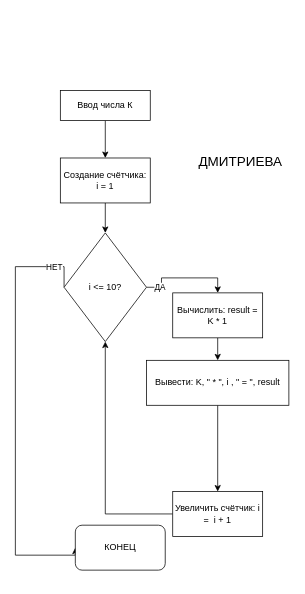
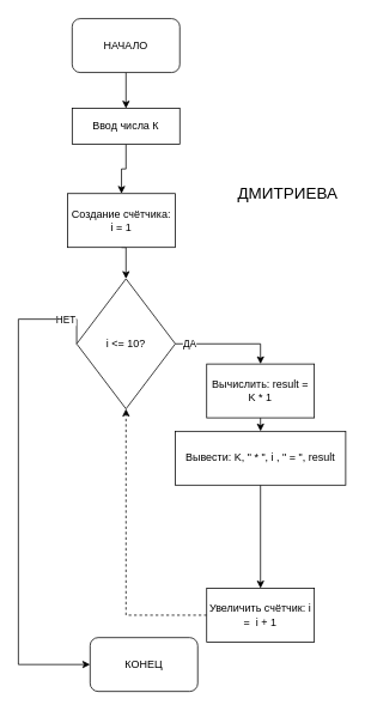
  <mxCell id="0" />
  <mxCell id="1" parent="0" />
+ <mxCell id="2" style="edgeStyle=orthogonalEdgeStyle;rounded=0;orthogonalLoop=1;jettySize=auto;html=1;exitX=0.5;exitY=1;exitDx=0;exitDy=0;entryX=0.5;entryY=0;entryDx=0;entryDy=0;" edge="1" parent="1" source="3" target="5"><mxGeometry relative="1" as="geometry" /></mxCell>
+ <mxCell id="3" value="НАЧАЛО" style="rounded=1;whiteSpace=wrap;html=1;" vertex="1" parent="1"><mxGeometry x="80" y="20" width="120" height="60" as="geometry" /></mxCell>
  <mxCell id="4" style="edgeStyle=orthogonalEdgeStyle;rounded=0;orthogonalLoop=1;jettySize=auto;html=1;exitX=0.5;exitY=1;exitDx=0;exitDy=0;entryX=0.5;entryY=0;entryDx=0;entryDy=0;" edge="1" parent="1" source="5" target="7"><mxGeometry relative="1" as="geometry" /></mxCell>
  <mxCell id="5" value="Ввод числа К" style="rounded=0;whiteSpace=wrap;html=1;" vertex="1" parent="1"><mxGeometry x="80" y="120" width="120" height="40" as="geometry" /></mxCell>
  <mxCell id="6" style="edgeStyle=orthogonalEdgeStyle;rounded=0;orthogonalLoop=1;jettySize=auto;html=1;exitX=0.5;exitY=1;exitDx=0;exitDy=0;entryX=0.5;entryY=0;entryDx=0;entryDy=0;" edge="1" parent="1" source="7" target="12"><mxGeometry relative="1" as="geometry" /></mxCell>
- <mxCell id="7" value="Создание счётчика:&lt;div&gt;i = 1&lt;/div&gt;" style="rounded=0;whiteSpace=wrap;html=1;" vertex="1" parent="1"><mxGeometry x="80" y="210" width="120" height="60" as="geometry" /></mxCell>
+ <mxCell id="7" value="Создание счётчика:&lt;div&gt;i = 1&lt;/div&gt;" style="rounded=0;whiteSpace=wrap;html=1;" vertex="1" parent="1"><mxGeometry x="75" y="215" width="120" height="60" as="geometry" /></mxCell>
  <mxCell id="8" style="edgeStyle=orthogonalEdgeStyle;rounded=0;orthogonalLoop=1;jettySize=auto;html=1;exitX=1;exitY=0.5;exitDx=0;exitDy=0;entryX=0.5;entryY=0;entryDx=0;entryDy=0;" edge="1" parent="1" source="12" target="14"><mxGeometry relative="1" as="geometry" /></mxCell>
  <mxCell id="9" value="ДА" style="edgeLabel;html=1;align=center;verticalAlign=middle;resizable=0;points=[];" vertex="1" connectable="0" parent="8"><mxGeometry x="-0.739" relative="1" as="geometry"><mxPoint as="offset" /></mxGeometry></mxCell>
  <mxCell id="10" style="edgeStyle=orthogonalEdgeStyle;rounded=0;orthogonalLoop=1;jettySize=auto;html=1;exitX=0;exitY=0.5;exitDx=0;exitDy=0;entryX=0;entryY=0.5;entryDx=0;entryDy=0;" edge="1" parent="1" source="12" target="19"><mxGeometry relative="1" as="geometry"><Array as="points"><mxPoint x="20" y="355" /><mxPoint x="20" y="740" /></Array></mxGeometry></mxCell>
  <mxCell id="11" value="НЕТ" style="edgeLabel;html=1;align=center;verticalAlign=middle;resizable=0;points=[];" vertex="1" connectable="0" parent="10"><mxGeometry x="-0.857" relative="1" as="geometry"><mxPoint as="offset" /></mxGeometry></mxCell>
  <mxCell id="12" value="i &amp;lt;= 10?" style="rhombus;whiteSpace=wrap;html=1;" vertex="1" parent="1"><mxGeometry x="85" y="310" width="110" height="145" as="geometry" /></mxCell>
  <mxCell id="13" style="edgeStyle=orthogonalEdgeStyle;rounded=0;orthogonalLoop=1;jettySize=auto;html=1;exitX=0.5;exitY=1;exitDx=0;exitDy=0;entryX=0.5;entryY=0;entryDx=0;entryDy=0;" edge="1" parent="1" source="14" target="16"><mxGeometry relative="1" as="geometry" /></mxCell>
- <mxCell id="14" value="Вычислить: result = K * 1" style="rounded=0;whiteSpace=wrap;html=1;" vertex="1" parent="1"><mxGeometry x="230" y="390" width="120" height="60" as="geometry" /></mxCell>
+ <mxCell id="14" value="Вычислить: result = K * 1" style="rounded=0;whiteSpace=wrap;html=1;" vertex="1" parent="1"><mxGeometry x="230" y="405" width="120" height="60" as="geometry" /></mxCell>
  <mxCell id="15" style="edgeStyle=orthogonalEdgeStyle;rounded=0;orthogonalLoop=1;jettySize=auto;html=1;exitX=0.5;exitY=1;exitDx=0;exitDy=0;entryX=0.5;entryY=0;entryDx=0;entryDy=0;" edge="1" parent="1" source="16" target="18"><mxGeometry relative="1" as="geometry" /></mxCell>
  <mxCell id="16" value="Вывести: K, &quot; * &quot;, i , &quot; = &quot;, result" style="rounded=0;whiteSpace=wrap;html=1;" vertex="1" parent="1"><mxGeometry x="195" y="480" width="190" height="60" as="geometry" /></mxCell>
- <mxCell id="17" style="edgeStyle=orthogonalEdgeStyle;rounded=0;orthogonalLoop=1;jettySize=auto;html=1;exitX=0;exitY=0.5;exitDx=0;exitDy=0;entryX=0.5;entryY=1;entryDx=0;entryDy=0;" edge="1" parent="1" source="18" target="12"><mxGeometry relative="1" as="geometry" /></mxCell>
+ <mxCell id="17" style="edgeStyle=orthogonalEdgeStyle;rounded=0;orthogonalLoop=1;jettySize=auto;html=1;exitX=0;exitY=0.5;exitDx=0;exitDy=0;entryX=0.5;entryY=1;entryDx=0;entryDy=0;dashed=1;" edge="1" parent="1" source="18" target="12"><mxGeometry relative="1" as="geometry" /></mxCell>
  <mxCell id="18" value="Увеличить счётчик: i =&amp;nbsp; i + 1" style="rounded=0;whiteSpace=wrap;html=1;" vertex="1" parent="1"><mxGeometry x="230" y="655" width="120" height="60" as="geometry" /></mxCell>
- <mxCell id="19" value="КОНЕЦ" style="rounded=1;whiteSpace=wrap;html=1;" vertex="1" parent="1"><mxGeometry x="100" y="700" width="120" height="60" as="geometry" /></mxCell>
+ <mxCell id="19" value="КОНЕЦ" style="rounded=1;whiteSpace=wrap;html=1;" vertex="1" parent="1"><mxGeometry x="100" y="710" width="120" height="60" as="geometry" /></mxCell>
  <mxCell id="20" value="&lt;span style=&quot;font-size: 18px;&quot;&gt;ДМИТРИЕВА&lt;/span&gt;" style="text;html=1;align=center;verticalAlign=middle;resizable=0;points=[];autosize=1;strokeColor=none;fillColor=none;" vertex="1" parent="1"><mxGeometry x="255" y="195" width="130" height="40" as="geometry" /></mxCell>
